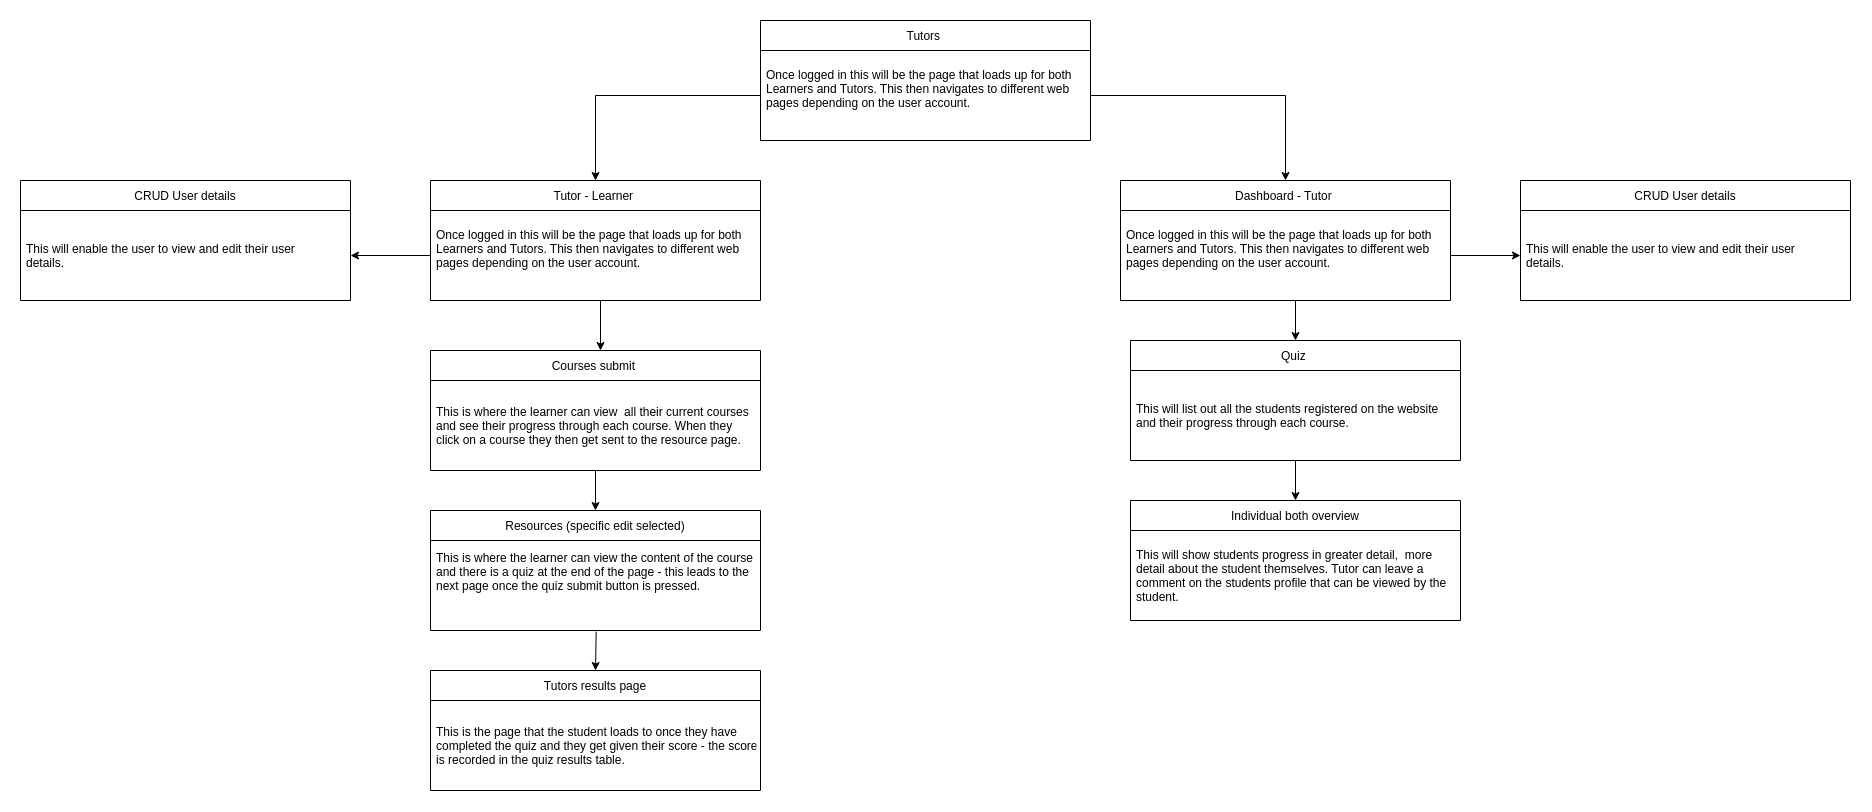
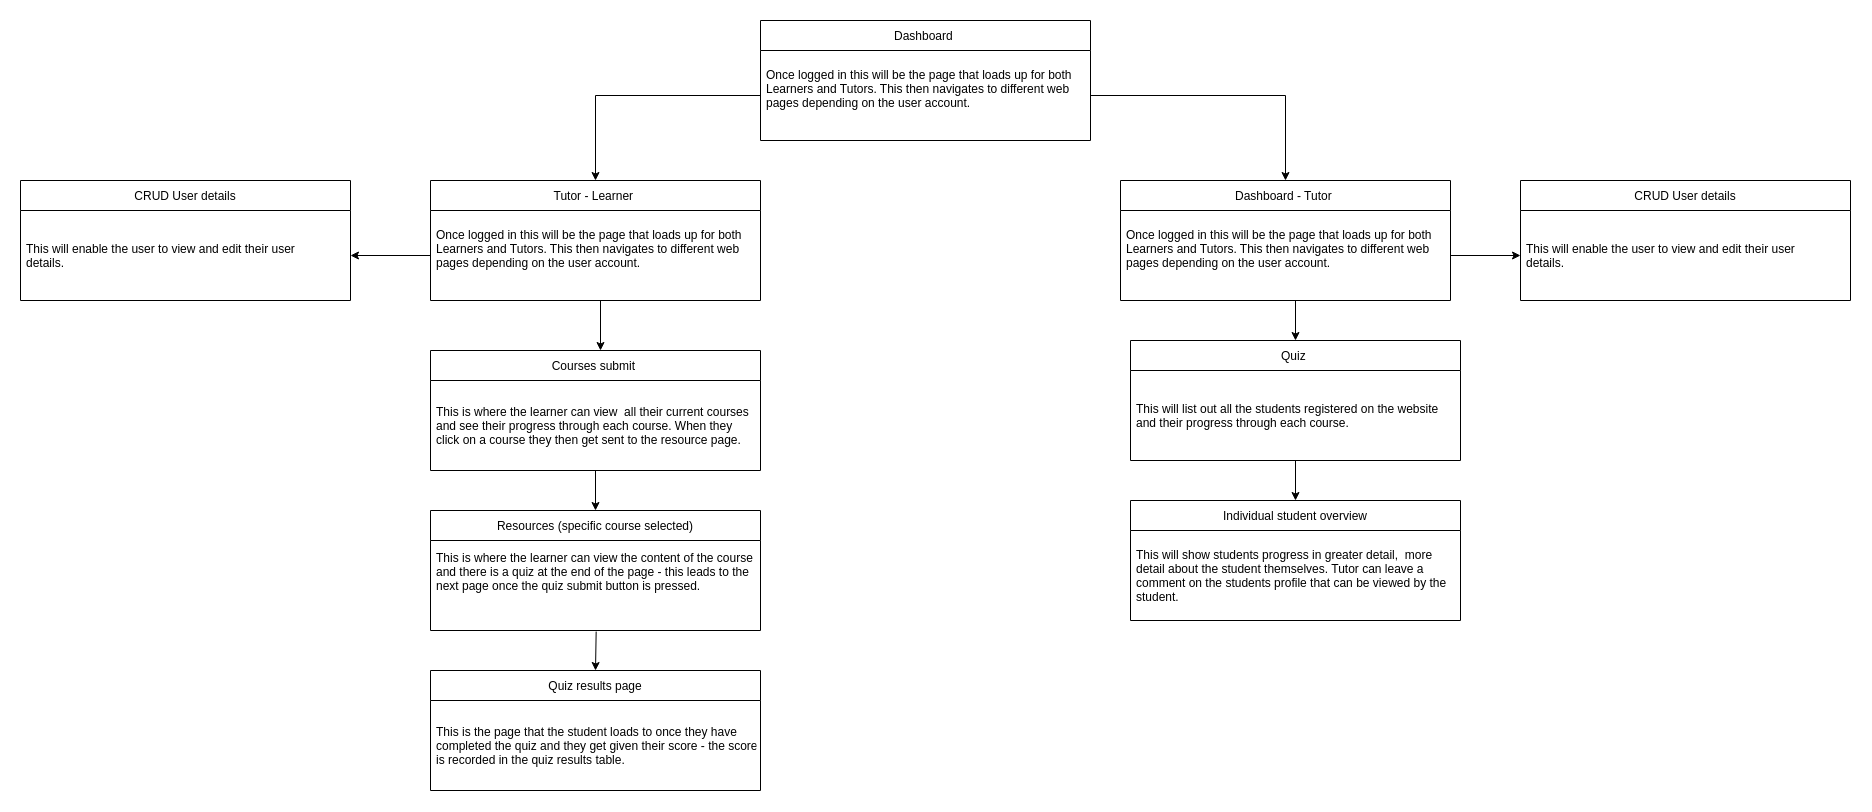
  <mxCell id="0" />
  <mxCell id="1" parent="0" />
- <mxCell id="2" value="Tutors " style="swimlane;fontStyle=0;childLayout=stackLayout;horizontal=1;startSize=30;horizontalStack=0;resizeParent=1;resizeParentMax=0;resizeLast=0;collapsible=1;marginBottom=0;" vertex="1" parent="1"><mxGeometry x="760" y="20" width="330" height="120" as="geometry" /></mxCell>
+ <mxCell id="2" value="Dashboard " style="swimlane;fontStyle=0;childLayout=stackLayout;horizontal=1;startSize=30;horizontalStack=0;resizeParent=1;resizeParentMax=0;resizeLast=0;collapsible=1;marginBottom=0;" vertex="1" parent="1"><mxGeometry x="760" y="20" width="330" height="120" as="geometry" /></mxCell>
  <mxCell id="3" value="Once logged in this will be the page that loads up for both &#10;Learners and Tutors. This then navigates to different web&#10;pages depending on the user account.&#10;" style="text;strokeColor=none;fillColor=none;align=left;verticalAlign=middle;spacingLeft=4;spacingRight=4;overflow=hidden;points=[[0,0.5],[1,0.5]];portConstraint=eastwest;rotatable=0;" vertex="1" parent="2"><mxGeometry y="30" width="330" height="90" as="geometry" /></mxCell>
  <mxCell id="4" value="Tutor - Learner " style="swimlane;fontStyle=0;childLayout=stackLayout;horizontal=1;startSize=30;horizontalStack=0;resizeParent=1;resizeParentMax=0;resizeLast=0;collapsible=1;marginBottom=0;" vertex="1" parent="1"><mxGeometry x="430" y="180" width="330" height="120" as="geometry" /></mxCell>
  <mxCell id="5" value="Once logged in this will be the page that loads up for both &#10;Learners and Tutors. This then navigates to different web&#10;pages depending on the user account.&#10;" style="text;strokeColor=none;fillColor=none;align=left;verticalAlign=middle;spacingLeft=4;spacingRight=4;overflow=hidden;points=[[0,0.5],[1,0.5]];portConstraint=eastwest;rotatable=0;" vertex="1" parent="4"><mxGeometry y="30" width="330" height="90" as="geometry" /></mxCell>
  <mxCell id="6" value="Dashboard - Tutor " style="swimlane;fontStyle=0;childLayout=stackLayout;horizontal=1;startSize=30;horizontalStack=0;resizeParent=1;resizeParentMax=0;resizeLast=0;collapsible=1;marginBottom=0;" vertex="1" parent="1"><mxGeometry x="1120" y="180" width="330" height="120" as="geometry" /></mxCell>
  <mxCell id="7" value="Once logged in this will be the page that loads up for both &#10;Learners and Tutors. This then navigates to different web&#10;pages depending on the user account.&#10;" style="text;strokeColor=none;fillColor=none;align=left;verticalAlign=middle;spacingLeft=4;spacingRight=4;overflow=hidden;points=[[0,0.5],[1,0.5]];portConstraint=eastwest;rotatable=0;" vertex="1" parent="6"><mxGeometry y="30" width="330" height="90" as="geometry" /></mxCell>
  <mxCell id="8" style="edgeStyle=orthogonalEdgeStyle;rounded=0;orthogonalLoop=1;jettySize=auto;html=1;entryX=0.5;entryY=0;entryDx=0;entryDy=0;" edge="1" parent="1" source="3" target="6"><mxGeometry relative="1" as="geometry" /></mxCell>
  <mxCell id="9" style="edgeStyle=orthogonalEdgeStyle;rounded=0;orthogonalLoop=1;jettySize=auto;html=1;entryX=0.5;entryY=0;entryDx=0;entryDy=0;" edge="1" parent="1" source="3" target="4"><mxGeometry relative="1" as="geometry" /></mxCell>
  <mxCell id="10" value="CRUD User details" style="swimlane;fontStyle=0;childLayout=stackLayout;horizontal=1;startSize=30;horizontalStack=0;resizeParent=1;resizeParentMax=0;resizeLast=0;collapsible=1;marginBottom=0;" vertex="1" parent="1"><mxGeometry x="20" y="180" width="330" height="120" as="geometry" /></mxCell>
  <mxCell id="11" value="This will enable the user to view and edit their user &#10;details. " style="text;strokeColor=none;fillColor=none;align=left;verticalAlign=middle;spacingLeft=4;spacingRight=4;overflow=hidden;points=[[0,0.5],[1,0.5]];portConstraint=eastwest;rotatable=0;" vertex="1" parent="10"><mxGeometry y="30" width="330" height="90" as="geometry" /></mxCell>
  <mxCell id="12" style="edgeStyle=orthogonalEdgeStyle;rounded=0;orthogonalLoop=1;jettySize=auto;html=1;" edge="1" parent="1" source="5" target="11"><mxGeometry relative="1" as="geometry" /></mxCell>
  <mxCell id="13" value="Courses submit " style="swimlane;fontStyle=0;childLayout=stackLayout;horizontal=1;startSize=30;horizontalStack=0;resizeParent=1;resizeParentMax=0;resizeLast=0;collapsible=1;marginBottom=0;" vertex="1" parent="1"><mxGeometry x="430" y="350" width="330" height="120" as="geometry" /></mxCell>
  <mxCell id="14" value="This is where the learner can view  all their current courses&#10;and see their progress through each course. When they &#10;click on a course they then get sent to the resource page." style="text;strokeColor=none;fillColor=none;align=left;verticalAlign=middle;spacingLeft=4;spacingRight=4;overflow=hidden;points=[[0,0.5],[1,0.5]];portConstraint=eastwest;rotatable=0;" vertex="1" parent="13"><mxGeometry y="30" width="330" height="90" as="geometry" /></mxCell>
  <mxCell id="15" value="" style="endArrow=classic;html=1;rounded=0;" edge="1" parent="1"><mxGeometry width="50" height="50" relative="1" as="geometry"><mxPoint x="600" y="300" as="sourcePoint" /><mxPoint x="600" y="350" as="targetPoint" /></mxGeometry></mxCell>
- <mxCell id="16" value="Resources (specific edit selected)" style="swimlane;fontStyle=0;childLayout=stackLayout;horizontal=1;startSize=30;horizontalStack=0;resizeParent=1;resizeParentMax=0;resizeLast=0;collapsible=1;marginBottom=0;" vertex="1" parent="1"><mxGeometry x="430" y="510" width="330" height="120" as="geometry" /></mxCell>
+ <mxCell id="16" value="Resources (specific course selected)" style="swimlane;fontStyle=0;childLayout=stackLayout;horizontal=1;startSize=30;horizontalStack=0;resizeParent=1;resizeParentMax=0;resizeLast=0;collapsible=1;marginBottom=0;" vertex="1" parent="1"><mxGeometry x="430" y="510" width="330" height="120" as="geometry" /></mxCell>
  <mxCell id="17" value="This is where the learner can view the content of the course&#10;and there is a quiz at the end of the page - this leads to the &#10;next page once the quiz submit button is pressed.&#10;&#10;" style="text;strokeColor=none;fillColor=none;align=left;verticalAlign=middle;spacingLeft=4;spacingRight=4;overflow=hidden;points=[[0,0.5],[1,0.5]];portConstraint=eastwest;rotatable=0;" vertex="1" parent="16"><mxGeometry y="30" width="330" height="90" as="geometry" /></mxCell>
  <mxCell id="18" value="" style="endArrow=classic;html=1;rounded=0;" edge="1" parent="1" target="16"><mxGeometry width="50" height="50" relative="1" as="geometry"><mxPoint x="595" y="470" as="sourcePoint" /><mxPoint x="810" y="260" as="targetPoint" /></mxGeometry></mxCell>
- <mxCell id="19" value="Tutors results page" style="swimlane;fontStyle=0;childLayout=stackLayout;horizontal=1;startSize=30;horizontalStack=0;resizeParent=1;resizeParentMax=0;resizeLast=0;collapsible=1;marginBottom=0;" vertex="1" parent="1"><mxGeometry x="430" y="670" width="330" height="120" as="geometry" /></mxCell>
+ <mxCell id="19" value="Quiz results page" style="swimlane;fontStyle=0;childLayout=stackLayout;horizontal=1;startSize=30;horizontalStack=0;resizeParent=1;resizeParentMax=0;resizeLast=0;collapsible=1;marginBottom=0;" vertex="1" parent="1"><mxGeometry x="430" y="670" width="330" height="120" as="geometry" /></mxCell>
  <mxCell id="20" value="This is the page that the student loads to once they have &#10;completed the quiz and they get given their score - the score &#10;is recorded in the quiz results table. " style="text;strokeColor=none;fillColor=none;align=left;verticalAlign=middle;spacingLeft=4;spacingRight=4;overflow=hidden;points=[[0,0.5],[1,0.5]];portConstraint=eastwest;rotatable=0;" vertex="1" parent="19"><mxGeometry y="30" width="330" height="90" as="geometry" /></mxCell>
  <mxCell id="21" value="" style="endArrow=classic;html=1;rounded=0;exitX=0.502;exitY=1.012;exitDx=0;exitDy=0;exitPerimeter=0;entryX=0.5;entryY=0;entryDx=0;entryDy=0;" edge="1" parent="1" source="17" target="19"><mxGeometry width="50" height="50" relative="1" as="geometry"><mxPoint x="760" y="530" as="sourcePoint" /><mxPoint x="810" y="480" as="targetPoint" /></mxGeometry></mxCell>
  <mxCell id="22" value="Quiz " style="swimlane;fontStyle=0;childLayout=stackLayout;horizontal=1;startSize=30;horizontalStack=0;resizeParent=1;resizeParentMax=0;resizeLast=0;collapsible=1;marginBottom=0;" vertex="1" parent="1"><mxGeometry x="1130" y="340" width="330" height="120" as="geometry" /></mxCell>
  <mxCell id="23" value="This will list out all the students registered on the website &#10;and their progress through each course.  " style="text;strokeColor=none;fillColor=none;align=left;verticalAlign=middle;spacingLeft=4;spacingRight=4;overflow=hidden;points=[[0,0.5],[1,0.5]];portConstraint=eastwest;rotatable=0;" vertex="1" parent="22"><mxGeometry y="30" width="330" height="90" as="geometry" /></mxCell>
  <mxCell id="24" value="CRUD User details" style="swimlane;fontStyle=0;childLayout=stackLayout;horizontal=1;startSize=30;horizontalStack=0;resizeParent=1;resizeParentMax=0;resizeLast=0;collapsible=1;marginBottom=0;" vertex="1" parent="1"><mxGeometry x="1520" y="180" width="330" height="120" as="geometry" /></mxCell>
  <mxCell id="25" value="This will enable the user to view and edit their user &#10;details. " style="text;strokeColor=none;fillColor=none;align=left;verticalAlign=middle;spacingLeft=4;spacingRight=4;overflow=hidden;points=[[0,0.5],[1,0.5]];portConstraint=eastwest;rotatable=0;" vertex="1" parent="24"><mxGeometry y="30" width="330" height="90" as="geometry" /></mxCell>
  <mxCell id="26" style="edgeStyle=orthogonalEdgeStyle;rounded=0;orthogonalLoop=1;jettySize=auto;html=1;entryX=0;entryY=0.5;entryDx=0;entryDy=0;" edge="1" parent="1" source="7" target="25"><mxGeometry relative="1" as="geometry" /></mxCell>
  <mxCell id="27" value="" style="endArrow=classic;html=1;rounded=0;" edge="1" parent="1" target="22"><mxGeometry width="50" height="50" relative="1" as="geometry"><mxPoint x="1295" y="300" as="sourcePoint" /><mxPoint x="1090" y="380" as="targetPoint" /></mxGeometry></mxCell>
- <mxCell id="28" value="Individual both overview" style="swimlane;fontStyle=0;childLayout=stackLayout;horizontal=1;startSize=30;horizontalStack=0;resizeParent=1;resizeParentMax=0;resizeLast=0;collapsible=1;marginBottom=0;" vertex="1" parent="1"><mxGeometry x="1130" y="500" width="330" height="120" as="geometry" /></mxCell>
+ <mxCell id="28" value="Individual student overview" style="swimlane;fontStyle=0;childLayout=stackLayout;horizontal=1;startSize=30;horizontalStack=0;resizeParent=1;resizeParentMax=0;resizeLast=0;collapsible=1;marginBottom=0;" vertex="1" parent="1"><mxGeometry x="1130" y="500" width="330" height="120" as="geometry" /></mxCell>
  <mxCell id="29" value="This will show students progress in greater detail,  more &#10;detail about the student themselves. Tutor can leave a &#10;comment on the students profile that can be viewed by the &#10;student. " style="text;strokeColor=none;fillColor=none;align=left;verticalAlign=middle;spacingLeft=4;spacingRight=4;overflow=hidden;points=[[0,0.5],[1,0.5]];portConstraint=eastwest;rotatable=0;" vertex="1" parent="28"><mxGeometry y="30" width="330" height="90" as="geometry" /></mxCell>
  <mxCell id="30" value="" style="endArrow=classic;html=1;rounded=0;entryX=0.5;entryY=0;entryDx=0;entryDy=0;" edge="1" parent="1" target="28"><mxGeometry width="50" height="50" relative="1" as="geometry"><mxPoint x="1295" y="460" as="sourcePoint" /><mxPoint x="1090" y="380" as="targetPoint" /></mxGeometry></mxCell>
